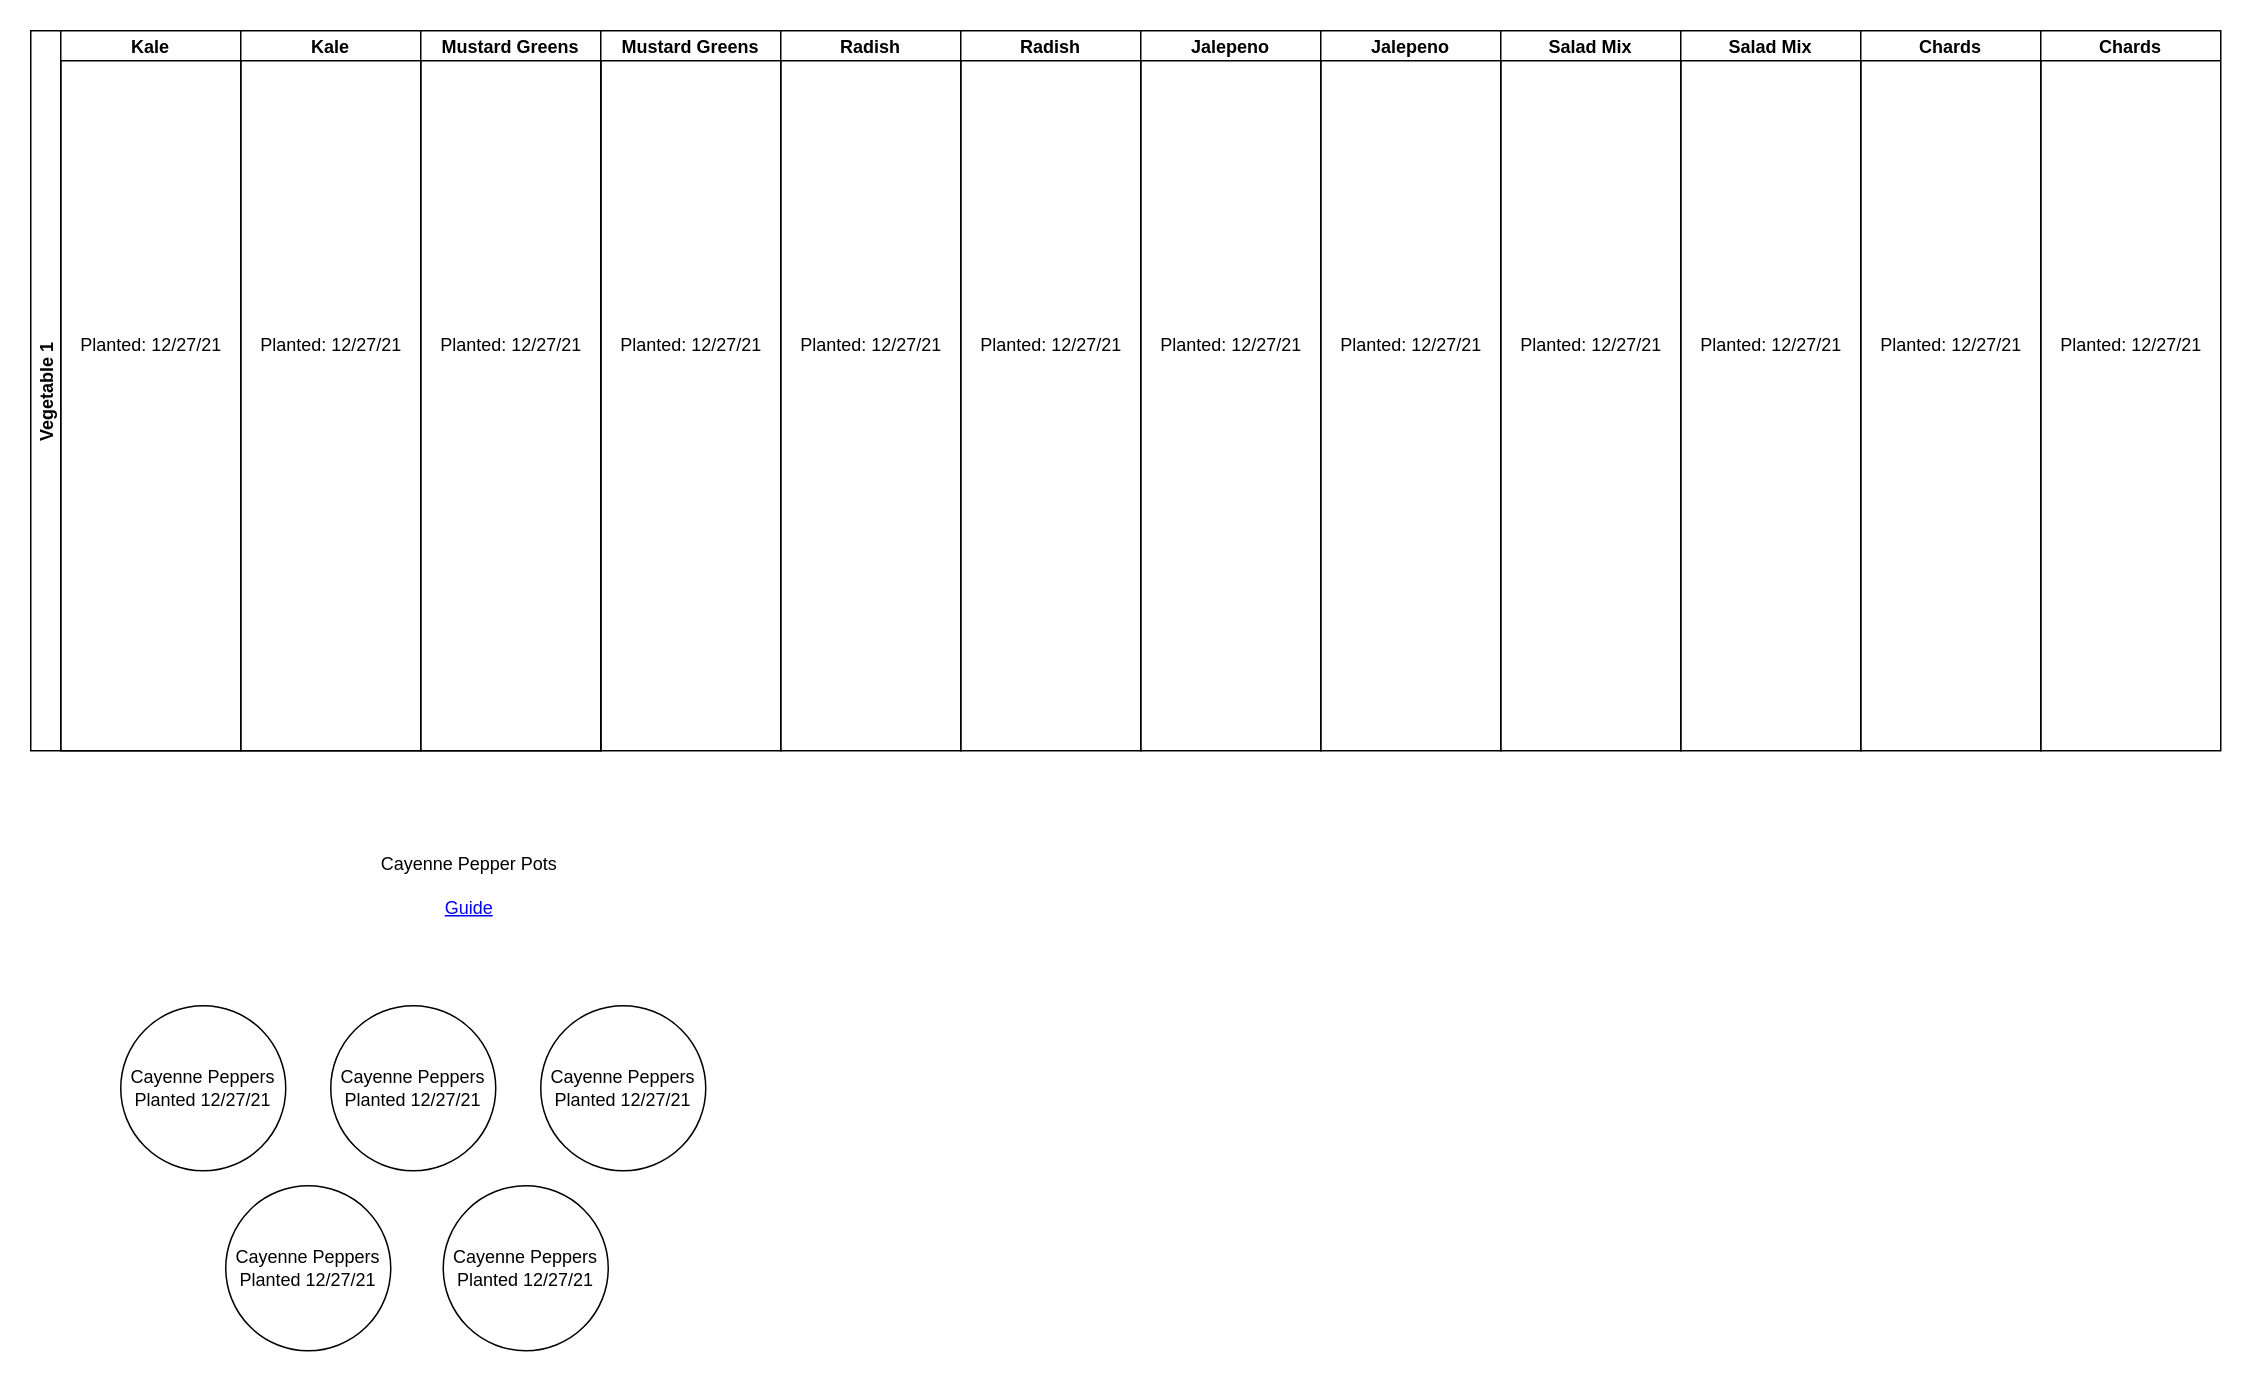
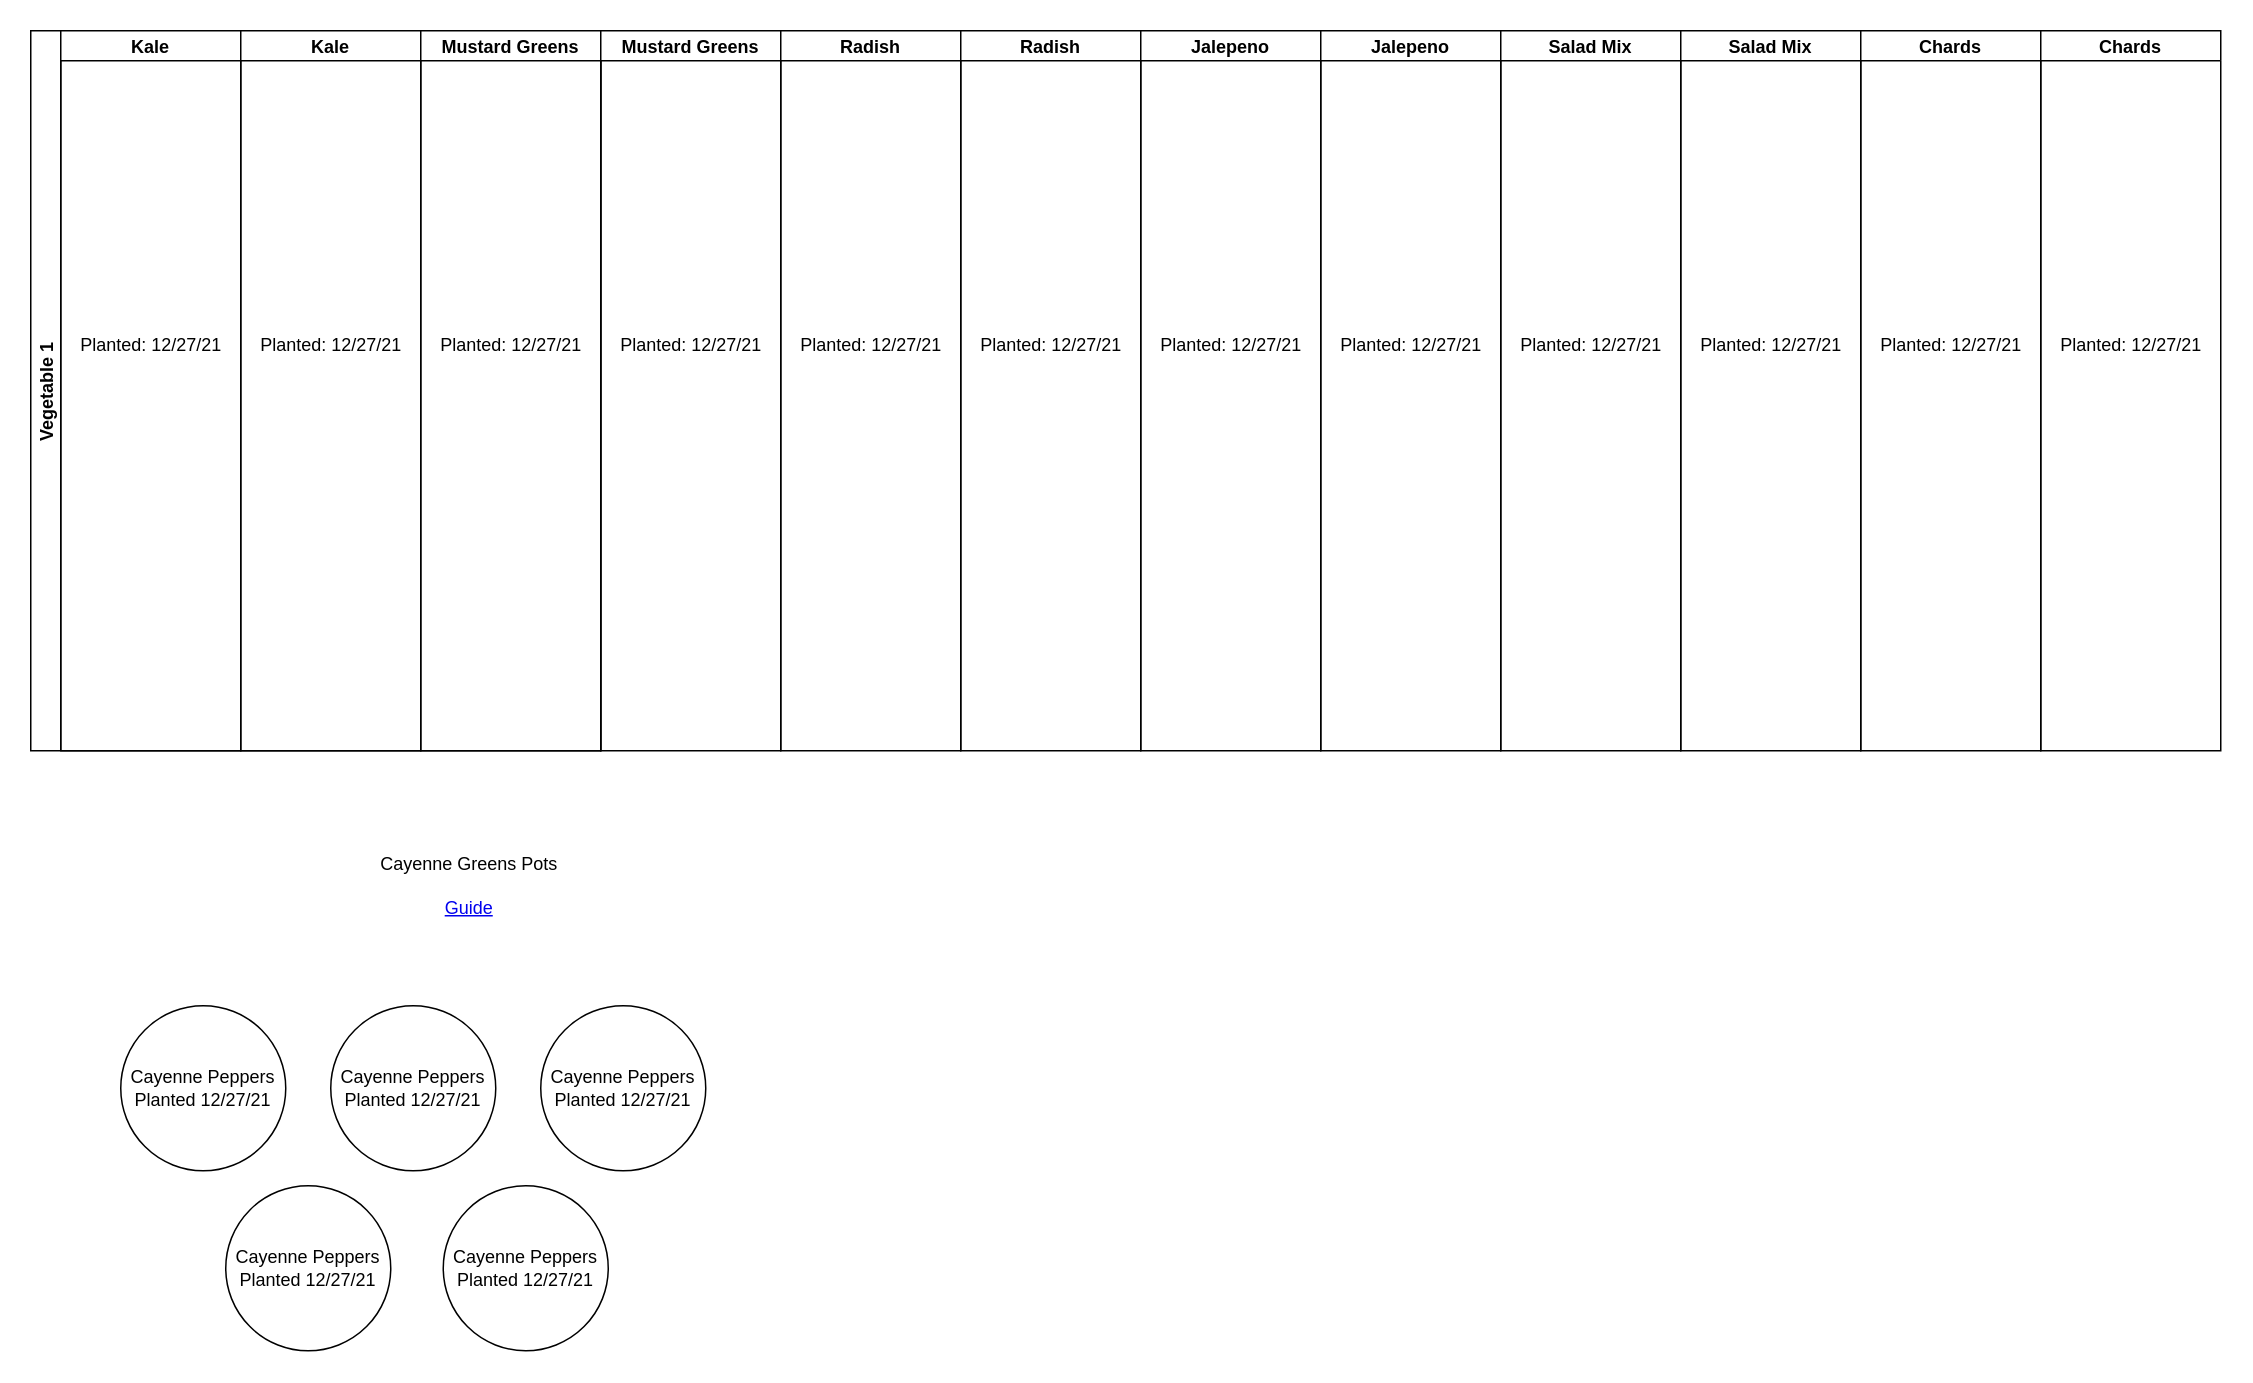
  <mxCell id="0" />
  <mxCell id="1" parent="0" />
  <mxCell id="2" value="&lt;div&gt;Planted: 12/27/21&lt;/div&gt;" style="group" parent="1" vertex="1" connectable="0"><mxGeometry x="20" y="20" width="1460" height="480" as="geometry" /></mxCell>
  <mxCell id="3" value="Vegetable 1" style="swimlane;childLayout=stackLayout;resizeParent=1;resizeParentMax=0;startSize=20;horizontal=0;horizontalStack=1;" parent="2" vertex="1"><mxGeometry width="380" height="480" as="geometry"><mxRectangle width="30" height="90" as="alternateBounds" /></mxGeometry></mxCell>
  <mxCell id="4" value="Kale" style="swimlane;startSize=20;" parent="3" vertex="1"><mxGeometry x="20" width="120" height="480" as="geometry" /></mxCell>
  <mxCell id="5" value="&lt;div&gt;Planted: 12/27/21&lt;/div&gt;" style="text;html=1;align=center;verticalAlign=middle;resizable=0;points=[];autosize=1;strokeColor=none;fillColor=none;" parent="4" vertex="1"><mxGeometry x="5" y="200" width="110" height="20" as="geometry" /></mxCell>
  <mxCell id="6" value="Kale" style="swimlane;startSize=20;" parent="3" vertex="1"><mxGeometry x="140" width="120" height="480" as="geometry" /></mxCell>
  <mxCell id="7" value="&lt;div&gt;Planted: 12/27/21&lt;/div&gt;" style="text;html=1;align=center;verticalAlign=middle;resizable=0;points=[];autosize=1;strokeColor=none;fillColor=none;" parent="6" vertex="1"><mxGeometry x="5" y="200" width="110" height="20" as="geometry" /></mxCell>
  <mxCell id="8" value="Mustard Greens" style="swimlane;startSize=20;" parent="3" vertex="1"><mxGeometry x="260" width="120" height="480" as="geometry" /></mxCell>
  <mxCell id="9" value="Mustard Greens" style="swimlane;startSize=20;" parent="2" vertex="1"><mxGeometry x="380" width="120" height="480" as="geometry" /></mxCell>
  <mxCell id="10" value="Radish" style="swimlane;startSize=20;" parent="2" vertex="1"><mxGeometry x="500" width="120" height="480" as="geometry" /></mxCell>
  <mxCell id="11" value="Radish" style="swimlane;startSize=20;" parent="2" vertex="1"><mxGeometry x="620" width="120" height="480" as="geometry" /></mxCell>
  <mxCell id="12" value="Jalepeno" style="swimlane;startSize=20;" parent="2" vertex="1"><mxGeometry x="740" width="120" height="480" as="geometry" /></mxCell>
  <mxCell id="13" value="&lt;div&gt;Planted: 12/27/21&lt;/div&gt;" style="text;html=1;align=center;verticalAlign=middle;resizable=0;points=[];autosize=1;strokeColor=none;fillColor=none;" parent="12" vertex="1"><mxGeometry x="5" y="200" width="110" height="20" as="geometry" /></mxCell>
  <mxCell id="14" value="Jalepeno" style="swimlane;startSize=20;" parent="2" vertex="1"><mxGeometry x="860" width="120" height="480" as="geometry" /></mxCell>
  <mxCell id="15" value="&lt;div&gt;Planted: 12/27/21&lt;/div&gt;" style="text;html=1;align=center;verticalAlign=middle;resizable=0;points=[];autosize=1;strokeColor=none;fillColor=none;" parent="14" vertex="1"><mxGeometry x="5" y="200" width="110" height="20" as="geometry" /></mxCell>
  <mxCell id="16" value="Salad Mix" style="swimlane;startSize=20;" parent="2" vertex="1"><mxGeometry x="980" width="120" height="480" as="geometry" /></mxCell>
  <mxCell id="17" value="&lt;div&gt;Planted: 12/27/21&lt;/div&gt;" style="text;html=1;align=center;verticalAlign=middle;resizable=0;points=[];autosize=1;strokeColor=none;fillColor=none;" parent="16" vertex="1"><mxGeometry x="5" y="200" width="110" height="20" as="geometry" /></mxCell>
  <mxCell id="18" value="Salad Mix" style="swimlane;startSize=20;" parent="2" vertex="1"><mxGeometry x="1100" width="120" height="480" as="geometry" /></mxCell>
  <mxCell id="19" value="&lt;div&gt;Planted: 12/27/21&lt;/div&gt;" style="text;html=1;align=center;verticalAlign=middle;resizable=0;points=[];autosize=1;strokeColor=none;fillColor=none;" parent="18" vertex="1"><mxGeometry x="5" y="200" width="110" height="20" as="geometry" /></mxCell>
  <mxCell id="20" value="Chards" style="swimlane;startSize=20;" parent="2" vertex="1"><mxGeometry x="1220" width="120" height="480" as="geometry" /></mxCell>
  <mxCell id="21" value="&lt;div&gt;&lt;div&gt;Planted: 12/27/21&lt;/div&gt;&lt;/div&gt;" style="text;html=1;align=center;verticalAlign=middle;resizable=0;points=[];autosize=1;strokeColor=none;fillColor=none;" parent="20" vertex="1"><mxGeometry x="5" y="200" width="110" height="20" as="geometry" /></mxCell>
  <mxCell id="22" value="Chards" style="swimlane;startSize=20;" parent="2" vertex="1"><mxGeometry x="1340" width="120" height="480" as="geometry" /></mxCell>
  <mxCell id="23" value="&lt;div&gt;&lt;div&gt;Planted: 12/27/21&lt;/div&gt;&lt;/div&gt;" style="text;html=1;align=center;verticalAlign=middle;resizable=0;points=[];autosize=1;strokeColor=none;fillColor=none;" parent="22" vertex="1"><mxGeometry x="5" y="200" width="110" height="20" as="geometry" /></mxCell>
  <mxCell id="24" value="&lt;div&gt;&lt;div&gt;Planted: 12/27/21&lt;/div&gt;&lt;/div&gt;" style="text;html=1;align=center;verticalAlign=middle;resizable=0;points=[];autosize=1;strokeColor=none;fillColor=none;" parent="1" vertex="1"><mxGeometry x="285" y="220" width="110" height="20" as="geometry" /></mxCell>
  <mxCell id="25" value="&lt;div&gt;&lt;div&gt;Planted: 12/27/21&lt;/div&gt;&lt;/div&gt;" style="text;html=1;align=center;verticalAlign=middle;resizable=0;points=[];autosize=1;strokeColor=none;fillColor=none;" parent="1" vertex="1"><mxGeometry x="405" y="220" width="110" height="20" as="geometry" /></mxCell>
  <mxCell id="26" value="&lt;div&gt;&lt;div&gt;Planted: 12/27/21&lt;/div&gt;&lt;/div&gt;" style="text;html=1;align=center;verticalAlign=middle;resizable=0;points=[];autosize=1;strokeColor=none;fillColor=none;" parent="1" vertex="1"><mxGeometry x="525" y="220" width="110" height="20" as="geometry" /></mxCell>
  <mxCell id="27" value="&lt;div&gt;&lt;div&gt;Planted: 12/27/21&lt;/div&gt;&lt;/div&gt;" style="text;html=1;align=center;verticalAlign=middle;resizable=0;points=[];autosize=1;strokeColor=none;fillColor=none;" parent="1" vertex="1"><mxGeometry x="645" y="220" width="110" height="20" as="geometry" /></mxCell>
  <mxCell id="28" value="&lt;div&gt;Cayenne Peppers&lt;/div&gt;&lt;div&gt;Planted 12/27/21&lt;br&gt;&lt;/div&gt;" style="ellipse;whiteSpace=wrap;html=1;aspect=fixed;" parent="1" vertex="1"><mxGeometry x="80" y="670" width="110" height="110" as="geometry" /></mxCell>
  <mxCell id="29" value="&lt;div&gt;Cayenne Peppers&lt;/div&gt;&lt;div&gt;Planted 12/27/21&lt;br&gt;&lt;/div&gt;" style="ellipse;whiteSpace=wrap;html=1;aspect=fixed;" parent="1" vertex="1"><mxGeometry x="220" y="670" width="110" height="110" as="geometry" /></mxCell>
  <mxCell id="30" value="&lt;div&gt;Cayenne Peppers&lt;/div&gt;&lt;div&gt;Planted 12/27/21&lt;br&gt;&lt;/div&gt;" style="ellipse;whiteSpace=wrap;html=1;aspect=fixed;" parent="1" vertex="1"><mxGeometry x="360" y="670" width="110" height="110" as="geometry" /></mxCell>
  <mxCell id="31" value="&lt;div&gt;Cayenne Peppers&lt;/div&gt;&lt;div&gt;Planted 12/27/21&lt;br&gt;&lt;/div&gt;" style="ellipse;whiteSpace=wrap;html=1;aspect=fixed;" parent="1" vertex="1"><mxGeometry x="150" y="790" width="110" height="110" as="geometry" /></mxCell>
  <mxCell id="32" value="&lt;div&gt;Cayenne Peppers&lt;/div&gt;&lt;div&gt;Planted 12/27/21&lt;br&gt;&lt;/div&gt;" style="ellipse;whiteSpace=wrap;html=1;aspect=fixed;" parent="1" vertex="1"><mxGeometry x="295" y="790" width="110" height="110" as="geometry" /></mxCell>
- <mxCell id="33" value="Cayenne Pepper Pots&lt;br&gt;&lt;br&gt;&lt;a href=&quot;https://www.gardenguides.com/68724-grow-cayenne-peppers-indoors.html&quot;&gt;Guide&lt;/a&gt;" style="text;html=1;strokeColor=none;fillColor=none;align=center;verticalAlign=middle;whiteSpace=wrap;rounded=0;" vertex="1" parent="1"><mxGeometry x="245" y="540" width="135" height="100" as="geometry" /></mxCell>
+ <mxCell id="33" value="Cayenne Greens Pots&lt;br&gt;&lt;br&gt;&lt;a href=&quot;https://www.gardenguides.com/68724-grow-cayenne-peppers-indoors.html&quot;&gt;Guide&lt;/a&gt;" style="text;html=1;strokeColor=none;fillColor=none;align=center;verticalAlign=middle;whiteSpace=wrap;rounded=0;" vertex="1" parent="1"><mxGeometry x="245" y="540" width="135" height="100" as="geometry" /></mxCell>
